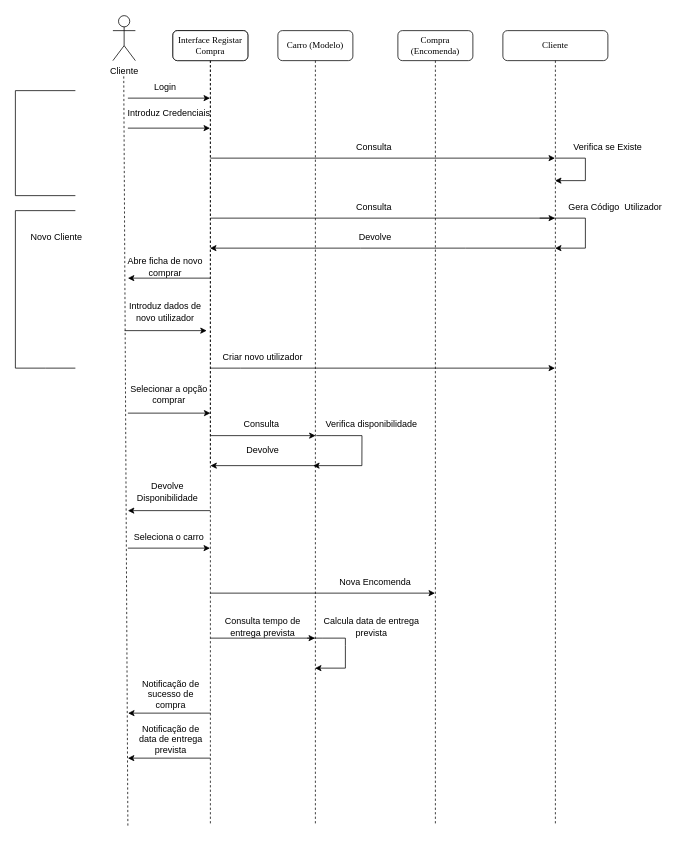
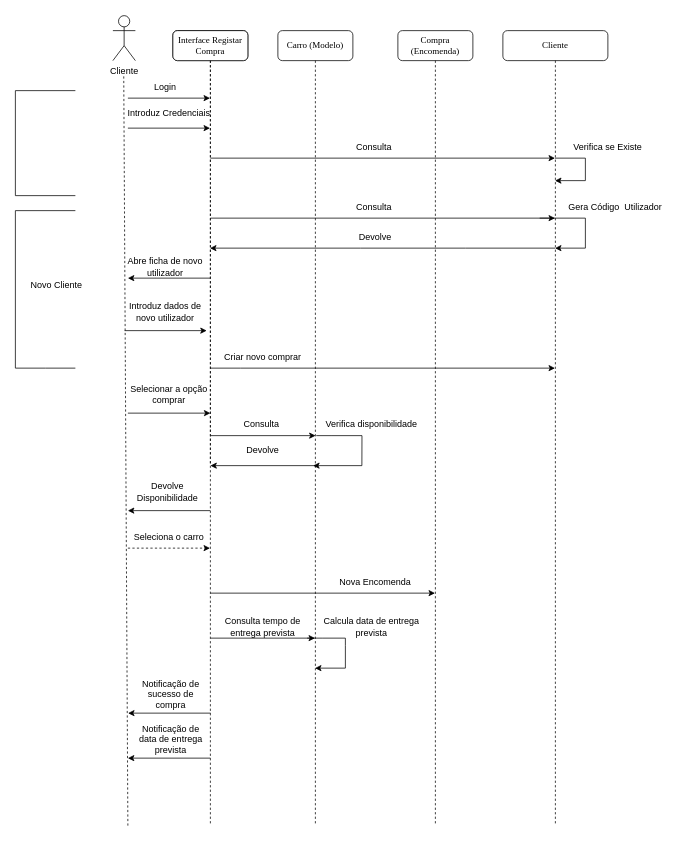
  <mxCell id="0" />
  <mxCell id="1" parent="0" />
  <mxCell id="2" value="Carro (Modelo)" style="shape=umlLifeline;perimeter=lifelinePerimeter;whiteSpace=wrap;html=1;container=1;collapsible=0;recursiveResize=0;outlineConnect=0;rounded=1;shadow=0;comic=0;labelBackgroundColor=none;strokeWidth=1;fontFamily=Verdana;fontSize=12;align=center;" parent="1" vertex="1"><mxGeometry x="370" y="40" width="100" height="1060" as="geometry" /></mxCell>
  <mxCell id="3" value="" style="endArrow=classic;html=1;rounded=0;" parent="2" edge="1"><mxGeometry width="50" height="50" relative="1" as="geometry"><mxPoint x="51.201" y="540.0" as="sourcePoint" /><mxPoint x="47" y="580" as="targetPoint" /><Array as="points"><mxPoint x="72.13" y="540" /><mxPoint x="112.13" y="540" /><mxPoint x="112" y="580" /></Array></mxGeometry></mxCell>
  <mxCell id="4" value="" style="endArrow=classic;html=1;rounded=0;" parent="2" edge="1"><mxGeometry width="50" height="50" relative="1" as="geometry"><mxPoint x="50" y="580" as="sourcePoint" /><mxPoint x="-90" y="580" as="targetPoint" /></mxGeometry></mxCell>
  <mxCell id="5" value="Compra (Encomenda)" style="shape=umlLifeline;perimeter=lifelinePerimeter;whiteSpace=wrap;html=1;container=1;collapsible=0;recursiveResize=0;outlineConnect=0;rounded=1;shadow=0;comic=0;labelBackgroundColor=none;strokeWidth=1;fontFamily=Verdana;fontSize=12;align=center;" parent="1" vertex="1"><mxGeometry x="530" y="40" width="100" height="1060" as="geometry" /></mxCell>
  <mxCell id="6" value="" style="endArrow=classic;html=1;rounded=0;" parent="5" target="9" edge="1"><mxGeometry width="50" height="50" relative="1" as="geometry"><mxPoint x="-250" y="250" as="sourcePoint" /><mxPoint x="189.5" y="250" as="targetPoint" /></mxGeometry></mxCell>
  <mxCell id="7" value="Consulta&amp;nbsp;" style="text;html=1;strokeColor=none;fillColor=none;align=center;verticalAlign=middle;whiteSpace=wrap;rounded=0;" parent="5" vertex="1"><mxGeometry x="-100" y="220" width="140" height="30" as="geometry" /></mxCell>
  <mxCell id="8" value="" style="endArrow=classic;html=1;rounded=0;" parent="5" target="9" edge="1"><mxGeometry width="50" height="50" relative="1" as="geometry"><mxPoint x="189.071" y="250" as="sourcePoint" /><mxPoint x="189.071" y="280" as="targetPoint" /><Array as="points"><mxPoint x="210" y="250" /><mxPoint x="250" y="250" /><mxPoint x="250" y="290" /></Array></mxGeometry></mxCell>
  <mxCell id="9" value="Cliente" style="shape=umlLifeline;perimeter=lifelinePerimeter;whiteSpace=wrap;html=1;container=1;collapsible=0;recursiveResize=0;outlineConnect=0;rounded=1;shadow=0;comic=0;labelBackgroundColor=none;strokeWidth=1;fontFamily=Verdana;fontSize=12;align=center;" parent="1" vertex="1"><mxGeometry x="670" y="40" width="140" height="1060" as="geometry" /></mxCell>
  <mxCell id="10" value="Leitor" style="shape=umlLifeline;perimeter=lifelinePerimeter;whiteSpace=wrap;html=1;container=1;collapsible=0;recursiveResize=0;outlineConnect=0;rounded=1;shadow=0;comic=0;labelBackgroundColor=none;strokeWidth=1;fontFamily=Verdana;fontSize=12;align=center;" parent="1" vertex="1"><mxGeometry x="230" y="40" width="100" height="580" as="geometry" /></mxCell>
  <mxCell id="11" value="Cliente" style="shape=umlActor;verticalLabelPosition=bottom;verticalAlign=top;html=1;outlineConnect=0;" parent="1" vertex="1"><mxGeometry x="150" y="20" width="30" height="60" as="geometry" /></mxCell>
  <mxCell id="12" value="Interface Registar Compra" style="shape=umlLifeline;perimeter=lifelinePerimeter;whiteSpace=wrap;html=1;container=1;collapsible=0;recursiveResize=0;outlineConnect=0;rounded=1;shadow=0;comic=0;labelBackgroundColor=none;strokeWidth=1;fontFamily=Verdana;fontSize=12;align=center;" parent="1" vertex="1"><mxGeometry x="230" y="40" width="100" height="1060" as="geometry" /></mxCell>
  <mxCell id="13" value="Login" style="text;html=1;strokeColor=none;fillColor=none;align=center;verticalAlign=middle;whiteSpace=wrap;rounded=0;" parent="12" vertex="1"><mxGeometry x="-40" y="60" width="60" height="30" as="geometry" /></mxCell>
- <mxCell id="14" value="Abre ficha de novo comprar" style="text;html=1;strokeColor=none;fillColor=none;align=center;verticalAlign=middle;whiteSpace=wrap;rounded=0;" parent="12" vertex="1"><mxGeometry x="-80" y="300" width="140" height="30" as="geometry" /></mxCell>
+ <mxCell id="14" value="Abre ficha de novo utilizador" style="text;html=1;strokeColor=none;fillColor=none;align=center;verticalAlign=middle;whiteSpace=wrap;rounded=0;" parent="12" vertex="1"><mxGeometry x="-80" y="300" width="140" height="30" as="geometry" /></mxCell>
  <mxCell id="15" value="" style="endArrow=classic;html=1;rounded=0;" parent="12" edge="1"><mxGeometry width="50" height="50" relative="1" as="geometry"><mxPoint x="-64.38" y="400.0" as="sourcePoint" /><mxPoint x="45.12" y="400.0" as="targetPoint" /></mxGeometry></mxCell>
  <mxCell id="16" value="Introduz dados de novo utilizador" style="text;html=1;strokeColor=none;fillColor=none;align=center;verticalAlign=middle;whiteSpace=wrap;rounded=0;" parent="12" vertex="1"><mxGeometry x="-60" y="360" width="100" height="30" as="geometry" /></mxCell>
  <mxCell id="17" value="" style="endArrow=classic;html=1;rounded=0;" parent="12" edge="1"><mxGeometry width="50" height="50" relative="1" as="geometry"><mxPoint x="49.75" y="640" as="sourcePoint" /><mxPoint x="-60" y="640" as="targetPoint" /></mxGeometry></mxCell>
  <mxCell id="18" value="Seleciona o carro" style="text;html=1;strokeColor=none;fillColor=none;align=center;verticalAlign=middle;whiteSpace=wrap;rounded=0;" parent="12" vertex="1"><mxGeometry x="-60" y="660" width="110.25" height="30" as="geometry" /></mxCell>
- <mxCell id="19" value="" style="endArrow=classic;html=1;rounded=0;exitX=0;exitY=1;exitDx=0;exitDy=0;" parent="12" source="18" target="12" edge="1"><mxGeometry width="50" height="50" relative="1" as="geometry"><mxPoint x="-54.87" y="720" as="sourcePoint" /><mxPoint x="52.51" y="720" as="targetPoint" /></mxGeometry></mxCell>
+ <mxCell id="19" value="" style="endArrow=classic;html=1;rounded=0;exitX=0;exitY=1;exitDx=0;exitDy=0;dashed=1;" parent="12" source="18" target="12" edge="1"><mxGeometry width="50" height="50" relative="1" as="geometry"><mxPoint x="-54.87" y="720" as="sourcePoint" /><mxPoint x="52.51" y="720" as="targetPoint" /></mxGeometry></mxCell>
  <mxCell id="20" value="" style="endArrow=classic;html=1;rounded=0;" parent="12" edge="1"><mxGeometry width="50" height="50" relative="1" as="geometry"><mxPoint x="50.251" y="910" as="sourcePoint" /><mxPoint x="-59.75" y="910" as="targetPoint" /><Array as="points" /></mxGeometry></mxCell>
  <mxCell id="21" value="" style="endArrow=classic;html=1;rounded=0;" parent="12" target="2" edge="1"><mxGeometry width="50" height="50" relative="1" as="geometry"><mxPoint x="50.25" y="810" as="sourcePoint" /><mxPoint x="100.25" y="760" as="targetPoint" /></mxGeometry></mxCell>
  <mxCell id="22" value="" style="endArrow=classic;html=1;rounded=0;" parent="12" edge="1"><mxGeometry width="50" height="50" relative="1" as="geometry"><mxPoint x="50" y="970" as="sourcePoint" /><mxPoint x="-60" y="970" as="targetPoint" /></mxGeometry></mxCell>
  <mxCell id="23" value="" style="endArrow=none;dashed=1;html=1;rounded=0;" parent="1" edge="1"><mxGeometry width="50" height="50" relative="1" as="geometry"><mxPoint x="170" y="1100" as="sourcePoint" /><mxPoint x="164.5" y="100" as="targetPoint" /></mxGeometry></mxCell>
  <mxCell id="24" value="" style="endArrow=classic;html=1;rounded=0;" parent="1" target="12" edge="1"><mxGeometry width="50" height="50" relative="1" as="geometry"><mxPoint x="170" y="130" as="sourcePoint" /><mxPoint x="220" y="80" as="targetPoint" /></mxGeometry></mxCell>
  <mxCell id="25" value="Nova Encomenda" style="text;html=1;strokeColor=none;fillColor=none;align=center;verticalAlign=middle;whiteSpace=wrap;rounded=0;" parent="1" vertex="1"><mxGeometry x="440" y="760" width="120" height="30" as="geometry" /></mxCell>
  <mxCell id="26" value="Selecionar a opção comprar" style="text;html=1;strokeColor=none;fillColor=none;align=center;verticalAlign=middle;whiteSpace=wrap;rounded=0;" parent="1" vertex="1"><mxGeometry x="150" y="510" width="150" height="30" as="geometry" /></mxCell>
  <mxCell id="27" value="" style="endArrow=classic;html=1;rounded=0;" parent="1" target="12" edge="1"><mxGeometry width="50" height="50" relative="1" as="geometry"><mxPoint x="170" y="170" as="sourcePoint" /><mxPoint x="540" y="230" as="targetPoint" /></mxGeometry></mxCell>
  <mxCell id="28" value="Introduz Credenciais" style="text;html=1;strokeColor=none;fillColor=none;align=center;verticalAlign=middle;whiteSpace=wrap;rounded=0;" parent="1" vertex="1"><mxGeometry x="161.18" y="140" width="127.63" height="20" as="geometry" /></mxCell>
  <mxCell id="29" value="" style="endArrow=classic;html=1;rounded=0;" parent="1" target="9" edge="1"><mxGeometry width="50" height="50" relative="1" as="geometry"><mxPoint x="280" y="210" as="sourcePoint" /><mxPoint x="579.5" y="210" as="targetPoint" /></mxGeometry></mxCell>
  <mxCell id="30" value="Consulta&amp;nbsp;" style="text;html=1;strokeColor=none;fillColor=none;align=center;verticalAlign=middle;whiteSpace=wrap;rounded=0;" parent="1" vertex="1"><mxGeometry x="430" y="180" width="140" height="30" as="geometry" /></mxCell>
  <mxCell id="31" value="" style="endArrow=classic;html=1;rounded=0;" parent="1" source="9" target="9" edge="1"><mxGeometry width="50" height="50" relative="1" as="geometry"><mxPoint x="490" y="280" as="sourcePoint" /><mxPoint x="790" y="340" as="targetPoint" /><Array as="points"><mxPoint x="740" y="210" /><mxPoint x="780" y="210" /><mxPoint x="780" y="240" /></Array></mxGeometry></mxCell>
  <mxCell id="32" value="Verifica se Existe" style="text;html=1;strokeColor=none;fillColor=none;align=center;verticalAlign=middle;whiteSpace=wrap;rounded=0;" parent="1" vertex="1"><mxGeometry x="740" y="180" width="140" height="30" as="geometry" /></mxCell>
  <mxCell id="33" value="" style="endArrow=classic;html=1;rounded=0;" parent="1" source="9" target="12" edge="1"><mxGeometry width="50" height="50" relative="1" as="geometry"><mxPoint x="730" y="330" as="sourcePoint" /><mxPoint x="540" y="380" as="targetPoint" /><Array as="points"><mxPoint x="620" y="330" /><mxPoint x="480" y="330" /></Array></mxGeometry></mxCell>
  <mxCell id="34" value="Devolve" style="text;html=1;strokeColor=none;fillColor=none;align=center;verticalAlign=middle;whiteSpace=wrap;rounded=0;" parent="1" vertex="1"><mxGeometry x="430" y="300" width="140" height="30" as="geometry" /></mxCell>
  <mxCell id="35" value="" style="endArrow=classic;html=1;rounded=0;" parent="1" source="12" edge="1"><mxGeometry width="50" height="50" relative="1" as="geometry"><mxPoint x="200" y="390" as="sourcePoint" /><mxPoint x="170" y="370" as="targetPoint" /></mxGeometry></mxCell>
  <mxCell id="36" value="Gera Código&amp;nbsp; Utilizador" style="text;html=1;strokeColor=none;fillColor=none;align=center;verticalAlign=middle;whiteSpace=wrap;rounded=0;" parent="1" vertex="1"><mxGeometry x="750" y="260" width="140" height="30" as="geometry" /></mxCell>
  <mxCell id="37" value="" style="endArrow=classic;html=1;rounded=0;" parent="1" target="9" edge="1"><mxGeometry width="50" height="50" relative="1" as="geometry"><mxPoint x="280" y="490" as="sourcePoint" /><mxPoint x="389.5" y="480" as="targetPoint" /><Array as="points"><mxPoint x="320" y="490" /></Array></mxGeometry></mxCell>
  <mxCell id="38" value="" style="endArrow=classic;html=1;rounded=0;" parent="1" edge="1"><mxGeometry width="50" height="50" relative="1" as="geometry"><mxPoint x="280.75" y="580" as="sourcePoint" /><mxPoint x="420.25" y="580" as="targetPoint" /></mxGeometry></mxCell>
  <mxCell id="39" value="Consulta&amp;nbsp;" style="text;html=1;strokeColor=none;fillColor=none;align=center;verticalAlign=middle;whiteSpace=wrap;rounded=0;" parent="1" vertex="1"><mxGeometry x="280.25" y="550" width="140" height="30" as="geometry" /></mxCell>
  <mxCell id="40" value="Verifica disponibilidade" style="text;html=1;strokeColor=none;fillColor=none;align=center;verticalAlign=middle;whiteSpace=wrap;rounded=0;" parent="1" vertex="1"><mxGeometry x="425.13" y="550" width="140" height="30" as="geometry" /></mxCell>
  <mxCell id="41" value="" style="endArrow=classic;html=1;rounded=0;" parent="1" edge="1"><mxGeometry width="50" height="50" relative="1" as="geometry"><mxPoint x="170" y="550" as="sourcePoint" /><mxPoint x="280" y="550" as="targetPoint" /></mxGeometry></mxCell>
  <mxCell id="42" value="Devolve Disponibilidade" style="text;html=1;strokeColor=none;fillColor=none;align=center;verticalAlign=middle;whiteSpace=wrap;rounded=0;" parent="1" vertex="1"><mxGeometry x="175.13" y="640" width="96.19" height="30" as="geometry" /></mxCell>
  <mxCell id="43" value="Devolve" style="text;html=1;strokeColor=none;fillColor=none;align=center;verticalAlign=middle;whiteSpace=wrap;rounded=0;" parent="1" vertex="1"><mxGeometry x="310.25" y="590" width="80" height="20" as="geometry" /></mxCell>
  <mxCell id="44" value="" style="endArrow=classic;html=1;rounded=0;" parent="1" edge="1"><mxGeometry width="50" height="50" relative="1" as="geometry"><mxPoint x="280" y="790" as="sourcePoint" /><mxPoint x="579.5" y="790" as="targetPoint" /></mxGeometry></mxCell>
- <mxCell id="45" value="Criar novo utilizador" style="text;html=1;strokeColor=none;fillColor=none;align=center;verticalAlign=middle;whiteSpace=wrap;rounded=0;" parent="1" vertex="1"><mxGeometry x="280" y="460" width="140" height="30" as="geometry" /></mxCell>
+ <mxCell id="45" value="Criar novo comprar" style="text;html=1;strokeColor=none;fillColor=none;align=center;verticalAlign=middle;whiteSpace=wrap;rounded=0;" parent="1" vertex="1"><mxGeometry x="280" y="460" width="140" height="30" as="geometry" /></mxCell>
  <mxCell id="46" value="" style="endArrow=none;html=1;rounded=0;" parent="1" edge="1"><mxGeometry width="50" height="50" relative="1" as="geometry"><mxPoint x="100" y="120" as="sourcePoint" /><mxPoint x="100" y="260" as="targetPoint" /><Array as="points"><mxPoint x="20" y="120" /><mxPoint x="20" y="260" /></Array></mxGeometry></mxCell>
  <mxCell id="47" value="" style="endArrow=none;html=1;rounded=0;" parent="1" edge="1"><mxGeometry width="50" height="50" relative="1" as="geometry"><mxPoint x="100" y="280" as="sourcePoint" /><mxPoint x="100" y="490" as="targetPoint" /><Array as="points"><mxPoint x="20" y="280" /><mxPoint x="20" y="490" /><mxPoint x="60" y="490" /></Array></mxGeometry></mxCell>
- <mxCell id="48" value="Novo Cliente" style="text;html=1;strokeColor=none;fillColor=none;align=center;verticalAlign=middle;whiteSpace=wrap;rounded=0;" parent="1" vertex="1"><mxGeometry x="30" y="300" width="90" height="30" as="geometry" /></mxCell>
+ <mxCell id="48" value="Novo Cliente" style="text;html=1;strokeColor=none;fillColor=none;align=center;verticalAlign=middle;whiteSpace=wrap;rounded=0;" parent="1" vertex="1"><mxGeometry x="30" y="365" width="90" height="30" as="geometry" /></mxCell>
  <mxCell id="49" value="Consulta tempo de entrega prevista" style="text;html=1;strokeColor=none;fillColor=none;align=center;verticalAlign=middle;whiteSpace=wrap;rounded=0;" parent="1" vertex="1"><mxGeometry x="285" width="130" height="30" as="geometry" y="820" /></mxCell>
  <mxCell id="50" value="Notificação de sucesso de compra" style="text;html=1;strokeColor=none;fillColor=none;align=center;verticalAlign=middle;whiteSpace=wrap;rounded=0;" parent="1" vertex="1"><mxGeometry x="183.95" y="910" width="87.37" height="30" as="geometry" /></mxCell>
  <mxCell id="51" value="" style="endArrow=classic;html=1;rounded=0;" parent="1" target="2" edge="1"><mxGeometry width="50" height="50" relative="1" as="geometry"><mxPoint x="409.071" y="850" as="sourcePoint" /><mxPoint x="429.324" y="890" as="targetPoint" /><Array as="points"><mxPoint x="430" y="850" /><mxPoint x="460" y="850" /><mxPoint x="460" y="860" /><mxPoint x="460" y="890" /></Array></mxGeometry></mxCell>
  <mxCell id="52" value="Calcula data de entrega&lt;br&gt;prevista" style="text;html=1;strokeColor=none;fillColor=none;align=center;verticalAlign=middle;whiteSpace=wrap;rounded=0;" parent="1" vertex="1"><mxGeometry x="430" width="130" height="30" as="geometry" y="820" /></mxCell>
  <mxCell id="53" value="Notificação de data de entrega prevista" style="text;html=1;strokeColor=none;fillColor=none;align=center;verticalAlign=middle;whiteSpace=wrap;rounded=0;" parent="1" vertex="1"><mxGeometry x="183.95" y="970" width="87.37" height="30" as="geometry" /></mxCell>
